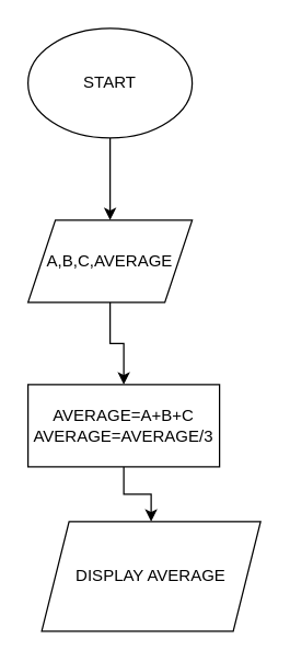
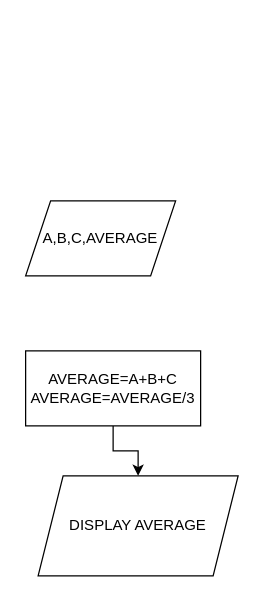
  <mxCell id="0" />
  <mxCell id="1" parent="0" />
- <mxCell id="2" value="" style="edgeStyle=orthogonalEdgeStyle;rounded=0;orthogonalLoop=1;jettySize=auto;html=1;" edge="1" parent="1" source="3" target="5"><mxGeometry relative="1" as="geometry" /></mxCell>
- <mxCell id="3" value="START" style="ellipse;whiteSpace=wrap;html=1;" vertex="1" parent="1"><mxGeometry x="20" y="20" width="120" height="80" as="geometry" /></mxCell>
- <mxCell id="4" value="" style="edgeStyle=orthogonalEdgeStyle;rounded=0;orthogonalLoop=1;jettySize=auto;html=1;" edge="1" parent="1" source="5" target="7"><mxGeometry relative="1" as="geometry" /></mxCell>
  <mxCell id="5" value="A,B,C,AVERAGE" style="shape=parallelogram;perimeter=parallelogramPerimeter;whiteSpace=wrap;html=1;fixedSize=1;" vertex="1" parent="1"><mxGeometry x="20" y="160" width="120" height="60" as="geometry" /></mxCell>
  <mxCell id="6" value="" style="edgeStyle=orthogonalEdgeStyle;rounded=0;orthogonalLoop=1;jettySize=auto;html=1;" edge="1" parent="1" source="7" target="8"><mxGeometry relative="1" as="geometry" /></mxCell>
  <mxCell id="7" value="AVERAGE=A+B+C&lt;div&gt;AVERAGE=AVERAGE/3&lt;/div&gt;" style="rounded=0;whiteSpace=wrap;html=1;" vertex="1" parent="1"><mxGeometry x="20" y="280" width="140" height="60" as="geometry" /></mxCell>
  <mxCell id="8" value="DISPLAY AVERAGE" style="shape=parallelogram;perimeter=parallelogramPerimeter;whiteSpace=wrap;html=1;fixedSize=1;" vertex="1" parent="1"><mxGeometry x="30" y="380" width="160" height="80" as="geometry" /></mxCell>
